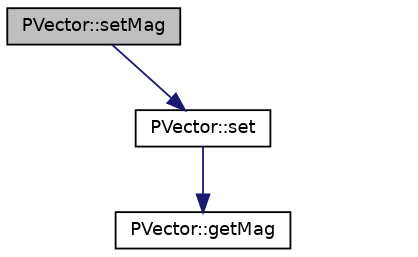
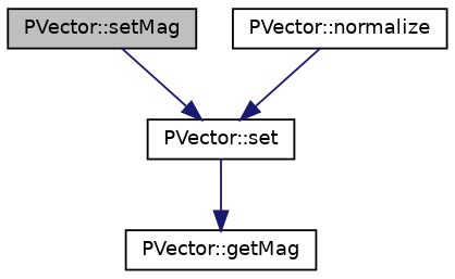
  digraph {
    rankdir=TB
    node [color=black fillcolor=white fontname=Helvetica fontsize=10 shape=record style=filled]
    edge [color=midnightblue fontname=Helvetica fontsize=10 labelfontname=Helvetica labelfontsize=10 style=solid]
    n1 [fillcolor=grey75 fontcolor=black height=0.2 label="PVector::setMag" width=0.4]
    n2 [height=0.2 label="PVector::set" width=0.4]
+   n3 [height=0.2 label="PVector::normalize" width=0.4]
    n4 [height=0.2 label="PVector::getMag" width=0.4]
    n1 -> n2
    n2 -> n4
+   n3 -> n2
  }
